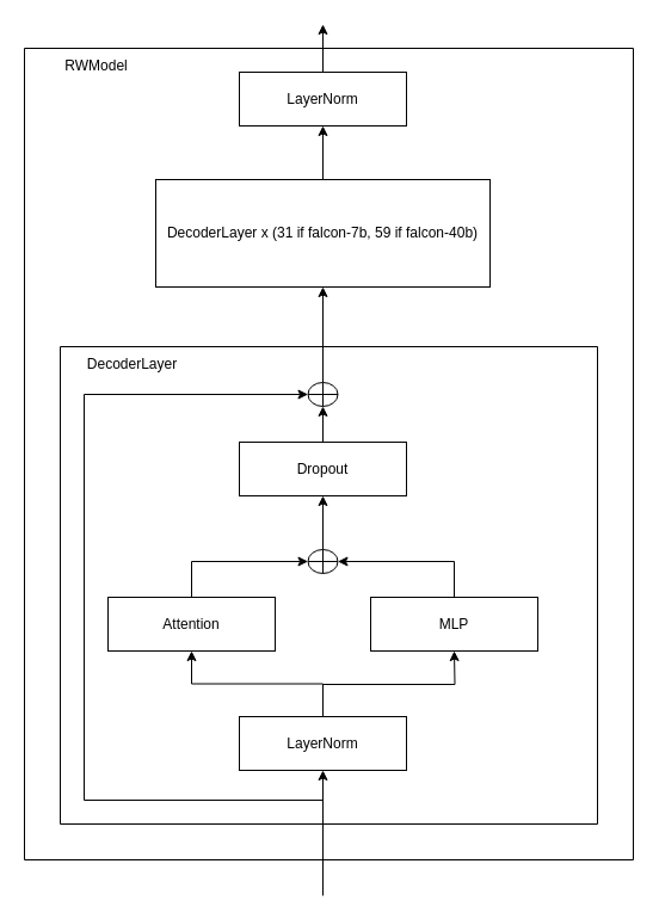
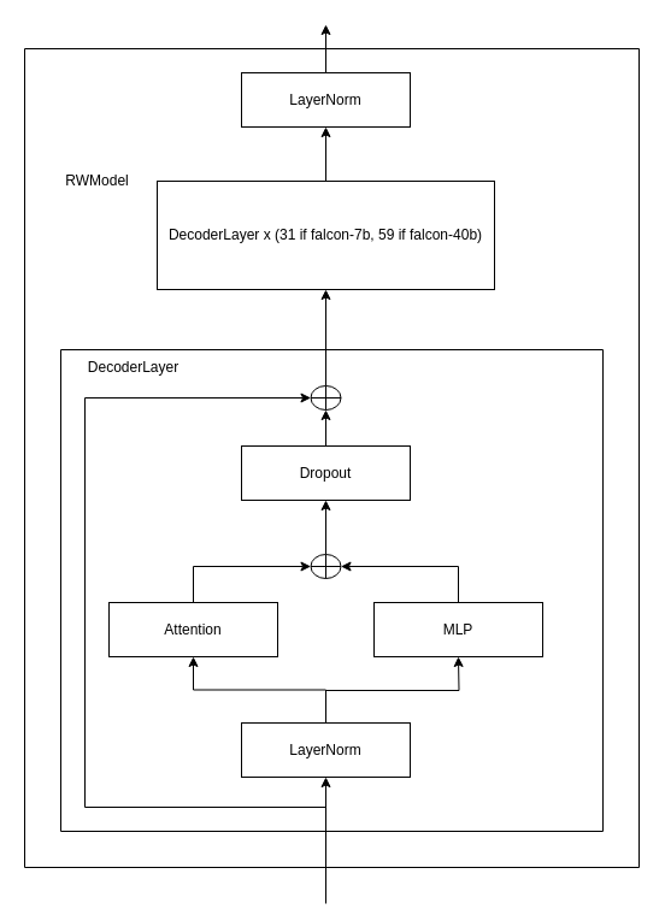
  <mxCell id="0" />
  <mxCell id="1" parent="0" />
  <mxCell id="2" value="" style="swimlane;startSize=0;" vertex="1" parent="1"><mxGeometry x="50" y="290" width="450" height="400" as="geometry" /></mxCell>
  <mxCell id="3" style="edgeStyle=orthogonalEdgeStyle;rounded=0;orthogonalLoop=1;jettySize=auto;html=1;exitX=0.5;exitY=0;exitDx=0;exitDy=0;" edge="1" parent="2" source="5" target="7"><mxGeometry relative="1" as="geometry" /></mxCell>
  <mxCell id="4" style="edgeStyle=orthogonalEdgeStyle;rounded=0;orthogonalLoop=1;jettySize=auto;html=1;exitX=0.5;exitY=0;exitDx=0;exitDy=0;entryX=0.5;entryY=1;entryDx=0;entryDy=0;" edge="1" parent="2" source="5"><mxGeometry relative="1" as="geometry"><mxPoint x="330" y="255" as="targetPoint" /></mxGeometry></mxCell>
  <mxCell id="5" value="LayerNorm" style="rounded=0;whiteSpace=wrap;html=1;" vertex="1" parent="2"><mxGeometry x="150" y="310" width="140" height="45" as="geometry" /></mxCell>
  <mxCell id="6" style="edgeStyle=orthogonalEdgeStyle;rounded=0;orthogonalLoop=1;jettySize=auto;html=1;exitX=0.5;exitY=0;exitDx=0;exitDy=0;entryX=0;entryY=0.5;entryDx=0;entryDy=0;entryPerimeter=0;" edge="1" parent="2" source="7" target="11"><mxGeometry relative="1" as="geometry" /></mxCell>
  <mxCell id="7" value="Attention" style="rounded=0;whiteSpace=wrap;html=1;" vertex="1" parent="2"><mxGeometry x="40" y="210" width="140" height="45" as="geometry" /></mxCell>
  <mxCell id="8" style="edgeStyle=orthogonalEdgeStyle;rounded=0;orthogonalLoop=1;jettySize=auto;html=1;exitX=0.5;exitY=0;exitDx=0;exitDy=0;entryX=1;entryY=0.5;entryDx=0;entryDy=0;entryPerimeter=0;" edge="1" parent="2" source="9" target="11"><mxGeometry relative="1" as="geometry"><mxPoint x="330" y="210" as="sourcePoint" /></mxGeometry></mxCell>
  <mxCell id="9" value="MLP" style="rounded=0;whiteSpace=wrap;html=1;" vertex="1" parent="2"><mxGeometry x="260" y="210" width="140" height="45" as="geometry" /></mxCell>
  <mxCell id="10" style="edgeStyle=orthogonalEdgeStyle;rounded=0;orthogonalLoop=1;jettySize=auto;html=1;exitX=0.5;exitY=0;exitDx=0;exitDy=0;exitPerimeter=0;entryX=0.5;entryY=1;entryDx=0;entryDy=0;" edge="1" parent="2" source="11" target="13"><mxGeometry relative="1" as="geometry" /></mxCell>
  <mxCell id="11" value="" style="verticalLabelPosition=bottom;verticalAlign=top;html=1;shape=mxgraph.flowchart.summing_function;" vertex="1" parent="2"><mxGeometry x="207.5" y="170" width="25" height="20" as="geometry" /></mxCell>
  <mxCell id="12" style="edgeStyle=orthogonalEdgeStyle;rounded=0;orthogonalLoop=1;jettySize=auto;html=1;exitX=0.5;exitY=0;exitDx=0;exitDy=0;entryX=0.5;entryY=1;entryDx=0;entryDy=0;entryPerimeter=0;" edge="1" parent="2" source="13" target="16"><mxGeometry relative="1" as="geometry" /></mxCell>
  <mxCell id="13" value="Dropout" style="rounded=0;whiteSpace=wrap;html=1;" vertex="1" parent="2"><mxGeometry x="150" y="80" width="140" height="45" as="geometry" /></mxCell>
  <mxCell id="14" style="edgeStyle=orthogonalEdgeStyle;rounded=0;orthogonalLoop=1;jettySize=auto;html=1;exitX=0;exitY=0.5;exitDx=0;exitDy=0;exitPerimeter=0;startArrow=classic;startFill=1;endArrow=none;endFill=0;" edge="1" parent="2" source="16"><mxGeometry relative="1" as="geometry"><mxPoint x="220" y="400" as="targetPoint" /><Array as="points"><mxPoint x="20" y="40" /><mxPoint x="20" y="380" /><mxPoint x="220" y="380" /></Array></mxGeometry></mxCell>
  <mxCell id="15" style="edgeStyle=orthogonalEdgeStyle;rounded=0;orthogonalLoop=1;jettySize=auto;html=1;exitX=0.5;exitY=0;exitDx=0;exitDy=0;exitPerimeter=0;" edge="1" parent="2" source="16"><mxGeometry relative="1" as="geometry"><mxPoint x="220" y="-50" as="targetPoint" /></mxGeometry></mxCell>
  <mxCell id="16" value="" style="verticalLabelPosition=bottom;verticalAlign=top;html=1;shape=mxgraph.flowchart.summing_function;" vertex="1" parent="2"><mxGeometry x="207.5" y="30" width="25" height="20" as="geometry" /></mxCell>
  <mxCell id="17" value="" style="endArrow=classic;html=1;rounded=0;entryX=0.5;entryY=1;entryDx=0;entryDy=0;" edge="1" parent="2" target="5"><mxGeometry width="50" height="50" relative="1" as="geometry"><mxPoint x="220" y="460" as="sourcePoint" /><mxPoint x="220" y="530" as="targetPoint" /></mxGeometry></mxCell>
  <mxCell id="18" value="DecoderLayer" style="text;html=1;align=center;verticalAlign=middle;resizable=0;points=[];autosize=1;strokeColor=none;fillColor=none;" vertex="1" parent="2"><mxGeometry x="10" width="100" height="30" as="geometry" /></mxCell>
  <mxCell id="19" style="edgeStyle=orthogonalEdgeStyle;rounded=0;orthogonalLoop=1;jettySize=auto;html=1;exitX=0.5;exitY=0;exitDx=0;exitDy=0;entryX=0.5;entryY=1;entryDx=0;entryDy=0;" edge="1" parent="1" source="20" target="22"><mxGeometry relative="1" as="geometry"><mxPoint x="275" y="110" as="targetPoint" /></mxGeometry></mxCell>
  <mxCell id="20" value="DecoderLayer x (31 if falcon-7b, 59 if falcon-40b)" style="rounded=0;whiteSpace=wrap;html=1;" vertex="1" parent="1"><mxGeometry x="130" y="150" width="280" height="90" as="geometry" /></mxCell>
  <mxCell id="21" style="edgeStyle=orthogonalEdgeStyle;rounded=0;orthogonalLoop=1;jettySize=auto;html=1;exitX=0.5;exitY=0;exitDx=0;exitDy=0;" edge="1" parent="1" source="22"><mxGeometry relative="1" as="geometry"><mxPoint x="270" y="20" as="targetPoint" /></mxGeometry></mxCell>
  <mxCell id="22" value="LayerNorm" style="rounded=0;whiteSpace=wrap;html=1;" vertex="1" parent="1"><mxGeometry x="200" y="60" width="140" height="45" as="geometry" /></mxCell>
  <mxCell id="23" value="" style="swimlane;startSize=0;" vertex="1" parent="1"><mxGeometry x="20" y="40" width="510" height="680" as="geometry" /></mxCell>
- <mxCell id="24" value="RWModel" style="text;html=1;align=center;verticalAlign=middle;resizable=0;points=[];autosize=1;strokeColor=none;fillColor=none;" vertex="1" parent="23"><mxGeometry x="20" width="80" height="30" as="geometry" /></mxCell>
+ <mxCell id="24" value="RWModel" style="text;html=1;align=center;verticalAlign=middle;resizable=0;points=[];autosize=1;strokeColor=none;fillColor=none;" vertex="1" parent="23"><mxGeometry x="20" y="95" width="80" height="30" as="geometry" /></mxCell>
